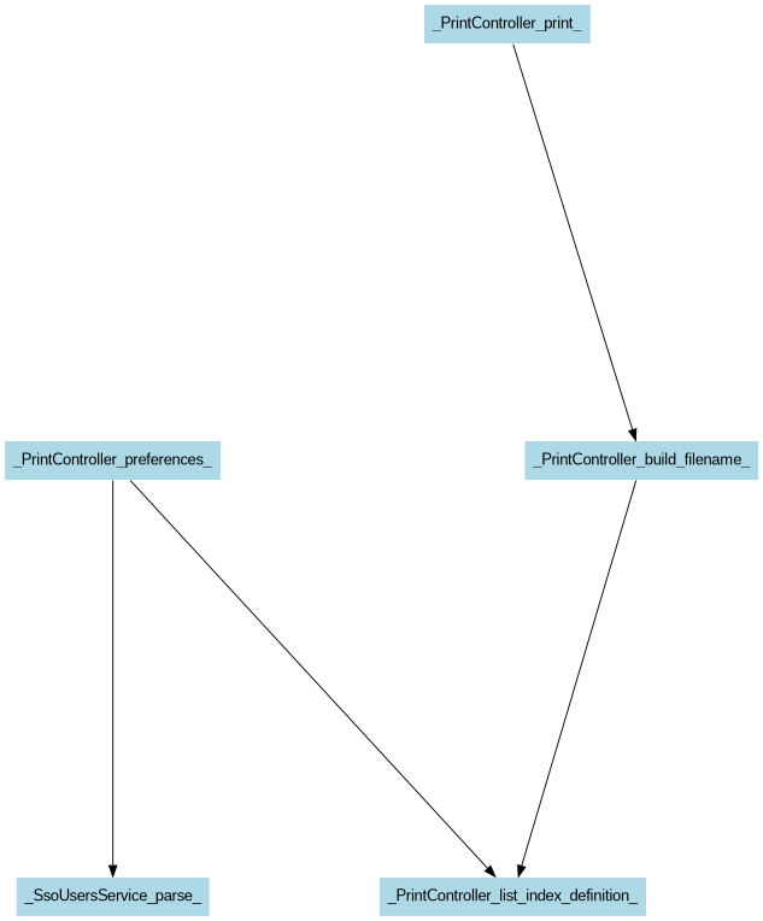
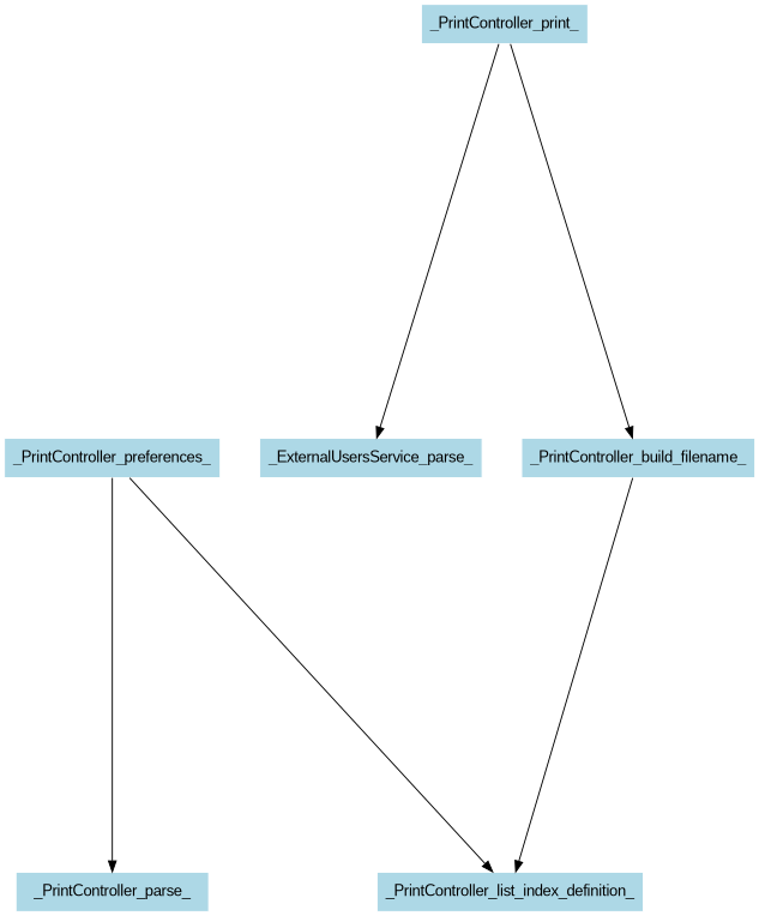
  digraph {
    nodesep=0.5
    ranksep=5
    node [color=white fillcolor=lightblue fontname=Arial shape=box style=filled]
    edge [fontname=Arial]
    _PrintController_preferences_
    _PrintController_list_index_definition_
-   _SsoUsersService_parse_
+   _SsoUsersService_parse_ [label=_PrintController_parse_]
    _PrintController_print_
+   _ExternalUsersService_parse_
    _PrintController_build_filename_
    _PrintController_preferences_ -> _PrintController_list_index_definition_
    _PrintController_preferences_ -> _SsoUsersService_parse_
+   _PrintController_print_ -> _ExternalUsersService_parse_
    _PrintController_print_ -> _PrintController_build_filename_
    _PrintController_build_filename_ -> _PrintController_list_index_definition_
  }
